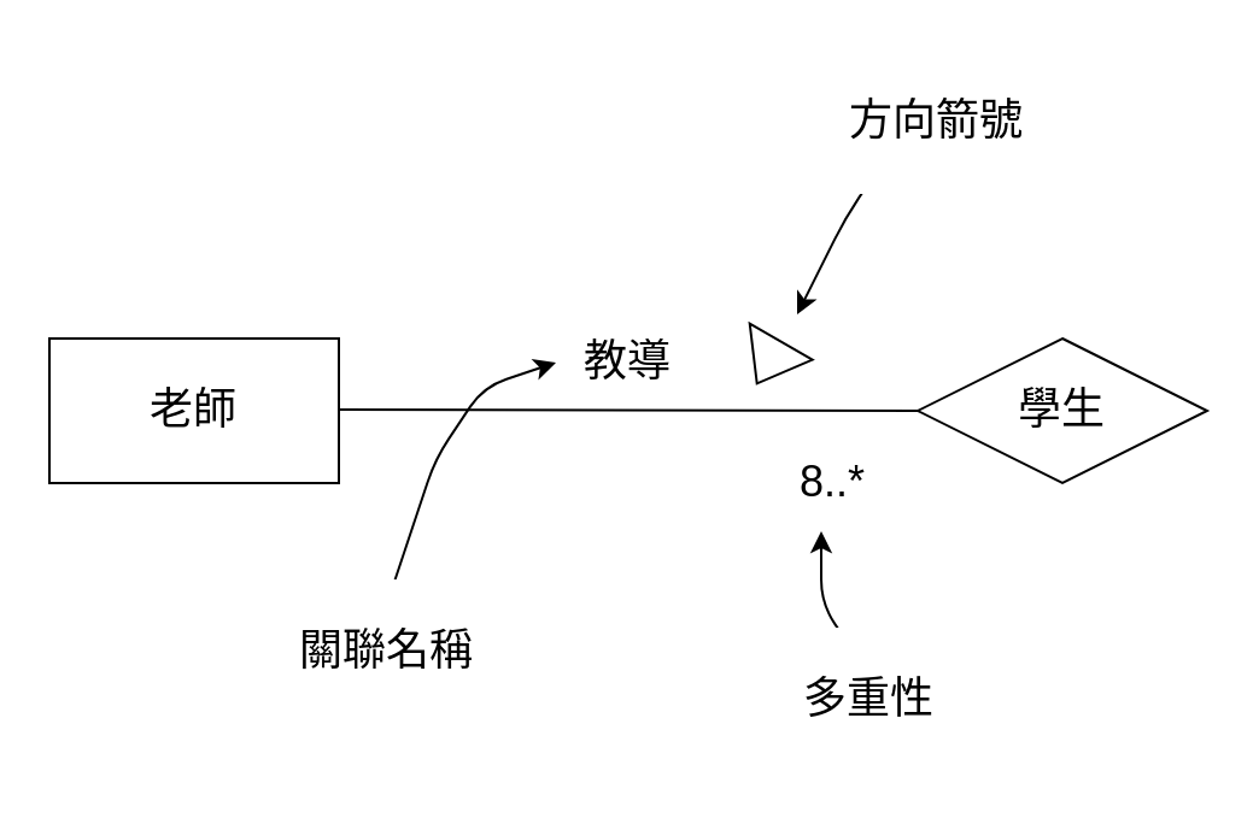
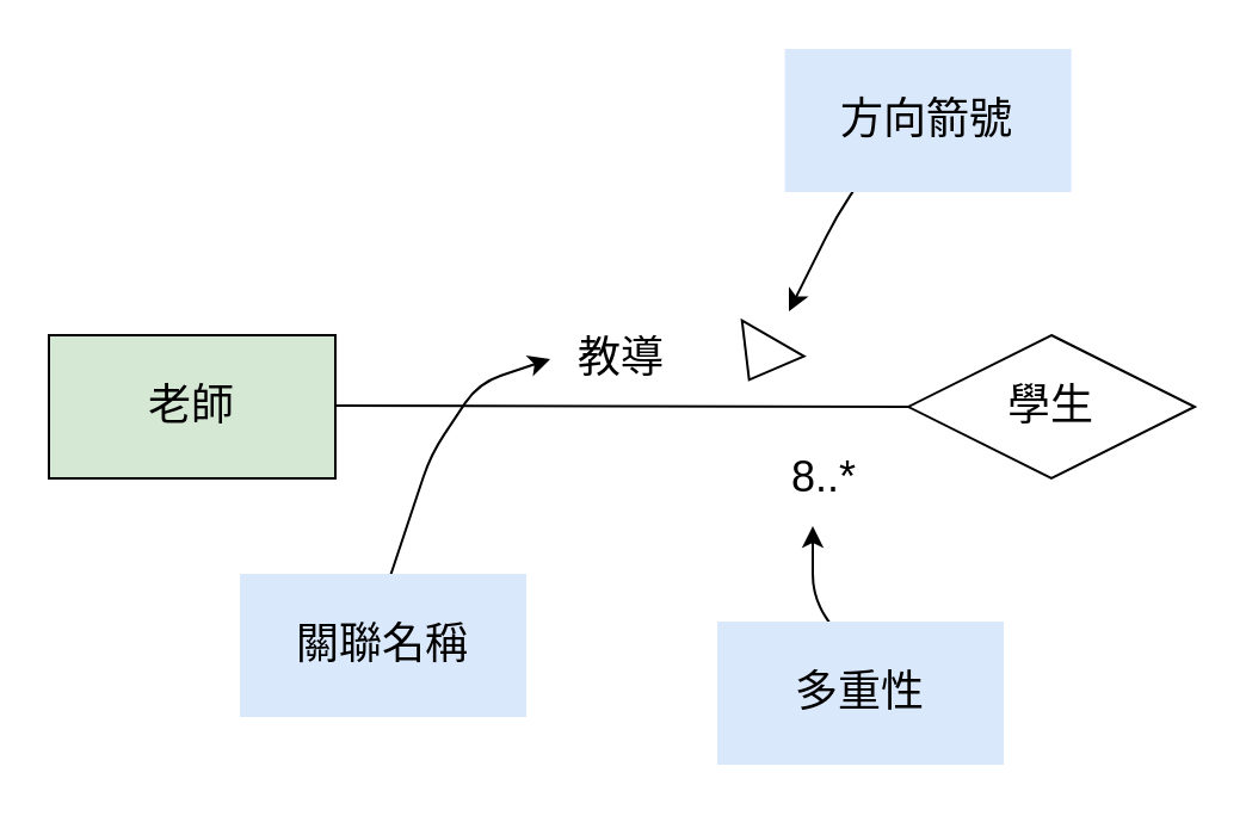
  <mxCell id="0" />
  <mxCell id="1" parent="0" />
- <mxCell id="2" value="&lt;font style=&quot;font-size: 18px;&quot;&gt;老師&lt;/font&gt;" style="rounded=0;whiteSpace=wrap;html=1;" vertex="1" parent="1"><mxGeometry x="20" y="140" width="120" height="60" as="geometry" /></mxCell>
+ <mxCell id="2" value="&lt;font style=&quot;font-size: 18px;&quot;&gt;老師&lt;/font&gt;" style="rounded=0;whiteSpace=wrap;html=1;fillColor=#d5e8d4;" vertex="1" parent="1"><mxGeometry x="20" y="140" width="120" height="60" as="geometry" /></mxCell>
  <mxCell id="3" value="&lt;font style=&quot;font-size: 18px;&quot;&gt;學生&lt;/font&gt;" style="rhombus;whiteSpace=wrap;html=1;" vertex="1" parent="1"><mxGeometry x="380" y="140" width="120" height="60" as="geometry" /></mxCell>
  <mxCell id="4" value="" style="endArrow=none;html=1;entryX=0;entryY=0.5;entryDx=0;entryDy=0;" edge="1" parent="1" target="3"><mxGeometry width="50" height="50" relative="1" as="geometry"><mxPoint x="140" y="169.5" as="sourcePoint" /><mxPoint x="200" y="169.5" as="targetPoint" /></mxGeometry></mxCell>
  <mxCell id="5" value="教導" style="rounded=0;whiteSpace=wrap;html=1;fontSize=18;fillColor=none;strokeColor=none;" vertex="1" parent="1"><mxGeometry x="200" y="120" width="120" height="60" as="geometry" /></mxCell>
  <mxCell id="6" value="" style="endArrow=classic;html=1;fontSize=18;" edge="1" parent="1"><mxGeometry width="50" height="50" relative="1" as="geometry"><mxPoint x="160" y="250" as="sourcePoint" /><mxPoint x="230" y="150" as="targetPoint" /><Array as="points"><mxPoint x="170" y="220" /><mxPoint x="180" y="190" /><mxPoint x="200" y="160" /></Array></mxGeometry></mxCell>
  <mxCell id="7" value="" style="endArrow=classic;html=1;fontSize=18;" edge="1" parent="1"><mxGeometry width="50" height="50" relative="1" as="geometry"><mxPoint x="360" y="280" as="sourcePoint" /><mxPoint x="340" y="220" as="targetPoint" /><Array as="points"><mxPoint x="340" y="250" /></Array></mxGeometry></mxCell>
- <mxCell id="8" value="&lt;font style=&quot;font-size: 18px;&quot;&gt;關聯名稱&lt;/font&gt;" style="rounded=0;whiteSpace=wrap;html=1;strokeColor=none;" vertex="1" parent="1"><mxGeometry x="100" y="240" width="120" height="60" as="geometry" /></mxCell>
- <mxCell id="9" value="&lt;font style=&quot;font-size: 18px;&quot;&gt;多重性&lt;/font&gt;" style="rounded=0;whiteSpace=wrap;html=1;strokeColor=none;" vertex="1" parent="1"><mxGeometry x="300" y="260" width="120" height="60" as="geometry" /></mxCell>
+ <mxCell id="8" value="&lt;font style=&quot;font-size: 18px;&quot;&gt;關聯名稱&lt;/font&gt;" style="rounded=0;whiteSpace=wrap;html=1;strokeColor=none;fillColor=#dae8fc;" vertex="1" parent="1"><mxGeometry x="100" y="240" width="120" height="60" as="geometry" /></mxCell>
+ <mxCell id="9" value="&lt;font style=&quot;font-size: 18px;&quot;&gt;多重性&lt;/font&gt;" style="rounded=0;whiteSpace=wrap;html=1;strokeColor=none;fillColor=#dae8fc;" vertex="1" parent="1"><mxGeometry x="300" y="260" width="120" height="60" as="geometry" /></mxCell>
  <mxCell id="10" value="&lt;font style=&quot;font-size: 18px;&quot;&gt;8..*&lt;br&gt;&lt;/font&gt;" style="rounded=0;whiteSpace=wrap;html=1;strokeColor=none;" vertex="1" parent="1"><mxGeometry x="320" y="190" width="50" height="20" as="geometry" /></mxCell>
  <mxCell id="11" value="" style="triangle;whiteSpace=wrap;html=1;fontSize=18;rotation=120;" vertex="1" parent="1"><mxGeometry x="308.35" y="135" width="20" height="30" as="geometry" /></mxCell>
  <mxCell id="12" value="" style="endArrow=classic;html=1;fontSize=18;" edge="1" parent="1"><mxGeometry width="50" height="50" relative="1" as="geometry"><mxPoint x="370" y="60" as="sourcePoint" /><mxPoint x="330" y="130" as="targetPoint" /><Array as="points"><mxPoint x="350" y="90" /></Array></mxGeometry></mxCell>
- <mxCell id="13" value="&lt;font style=&quot;font-size: 18px;&quot;&gt;方向箭號&lt;br&gt;&lt;/font&gt;" style="rounded=0;whiteSpace=wrap;html=1;strokeColor=none;" vertex="1" parent="1"><mxGeometry x="328.35" y="20" width="120" height="60" as="geometry" /></mxCell>
+ <mxCell id="13" value="&lt;font style=&quot;font-size: 18px;&quot;&gt;方向箭號&lt;br&gt;&lt;/font&gt;" style="rounded=0;whiteSpace=wrap;html=1;strokeColor=none;fillColor=#dae8fc;" vertex="1" parent="1"><mxGeometry x="328.35" y="20" width="120" height="60" as="geometry" /></mxCell>
